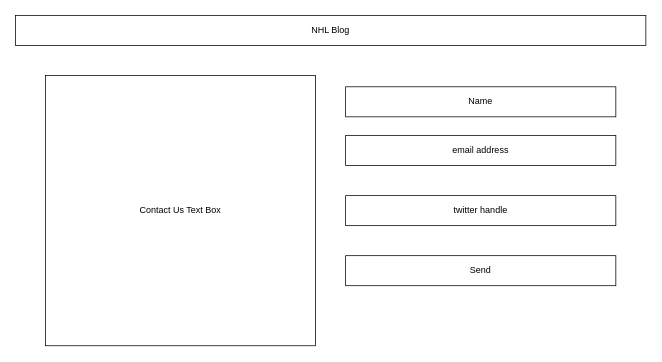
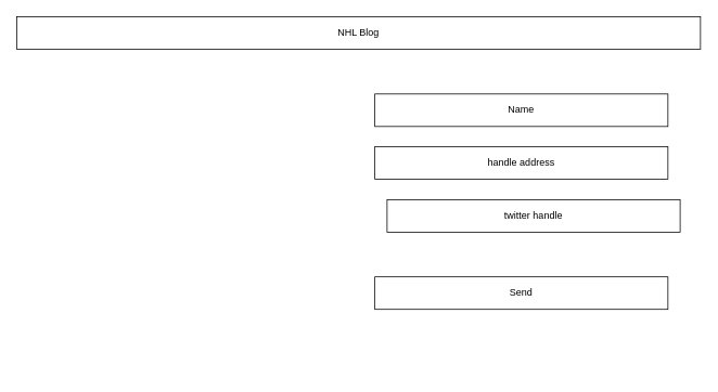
  <mxCell id="0" />
  <mxCell id="1" parent="0" />
  <mxCell id="2" value="NHL Blog" style="rounded=0;whiteSpace=wrap;html=1;" vertex="1" parent="1"><mxGeometry x="20" y="20" width="840" height="40" as="geometry" /></mxCell>
- <mxCell id="3" value="Contact Us Text Box" style="whiteSpace=wrap;html=1;aspect=fixed;" vertex="1" parent="1"><mxGeometry x="60" y="100" width="360" height="360" as="geometry" /></mxCell>
  <mxCell id="4" value="Name" style="rounded=0;whiteSpace=wrap;html=1;" vertex="1" parent="1"><mxGeometry x="460" y="115" width="360" height="40" as="geometry" /></mxCell>
- <mxCell id="5" value="email address" style="rounded=0;whiteSpace=wrap;html=1;" vertex="1" parent="1"><mxGeometry x="460" y="180" width="360" height="40" as="geometry" /></mxCell>
- <mxCell id="6" value="twitter handle" style="rounded=0;whiteSpace=wrap;html=1;" vertex="1" parent="1"><mxGeometry x="460" y="260" width="360" height="40" as="geometry" /></mxCell>
+ <mxCell id="5" value="handle address" style="rounded=0;whiteSpace=wrap;html=1;" vertex="1" parent="1"><mxGeometry x="460" y="180" width="360" height="40" as="geometry" /></mxCell>
+ <mxCell id="6" value="twitter handle" style="rounded=0;whiteSpace=wrap;html=1;" vertex="1" parent="1"><mxGeometry x="475" y="245" width="360" height="40" as="geometry" /></mxCell>
  <mxCell id="7" value="Send" style="rounded=0;whiteSpace=wrap;html=1;" vertex="1" parent="1"><mxGeometry x="460" y="340" width="360" height="40" as="geometry" /></mxCell>
